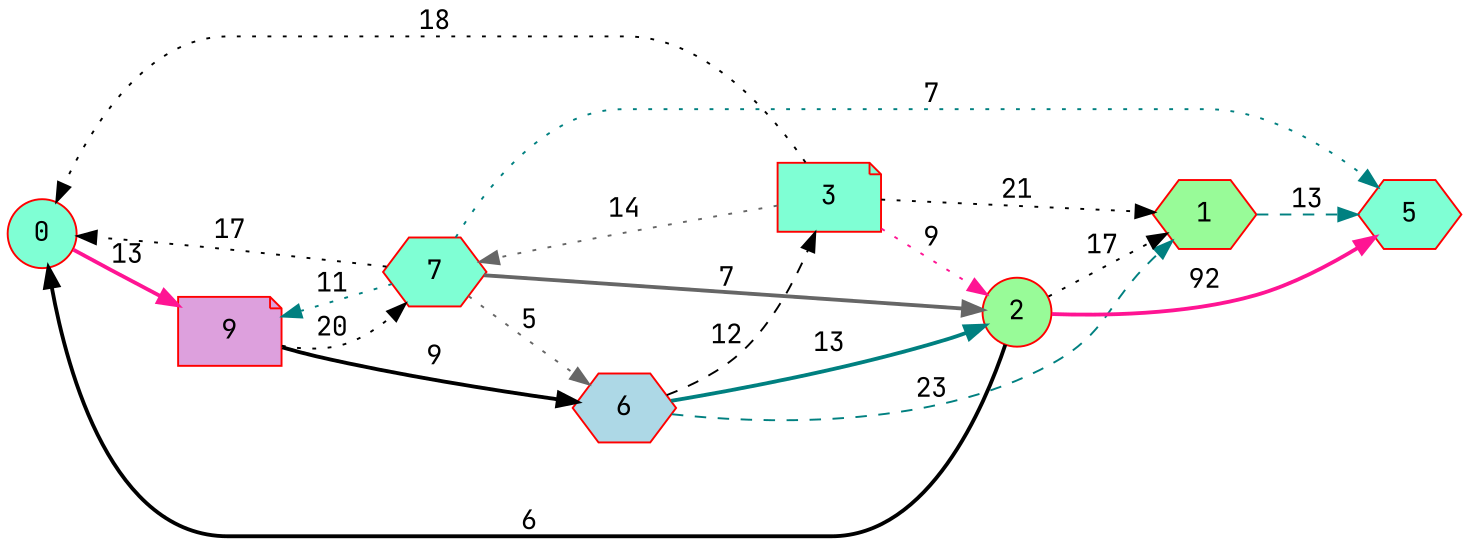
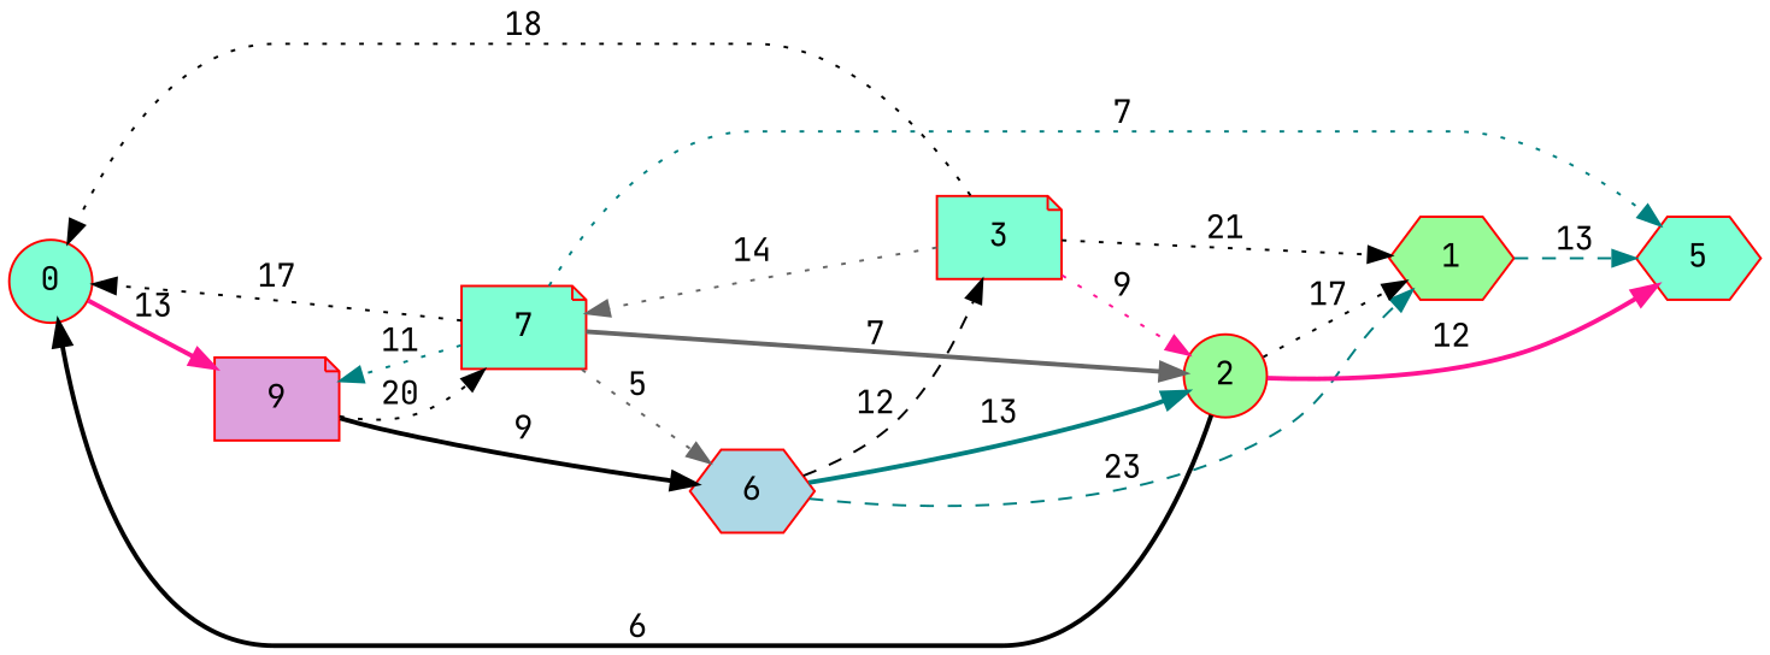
  digraph {
    fontname="JetBrains Mono"
    rankdir=LR
    node [color=red fillcolor=aquamarine fontname="JetBrains Mono" shape=hexagon style=filled]
    edge [color=black fontname="JetBrains Mono" style=dotted]
    0 [shape=circle]
    n2 [fillcolor=plum label=9 shape=note]
-   7
+   7 [shape=note]
    6 [fillcolor=lightblue]
    1 [fillcolor=palegreen]
    5
    2 [fillcolor=palegreen shape=circle]
    3 [shape=note]
    0 -> n2 [color=deeppink label=13 style=bold]
    n2 -> 7 [label=20]
    n2 -> 6 [label=9 style=bold]
    7 -> 0 [label=17]
    7 -> n2 [color=teal label=11]
    7 -> 6 [color=gray40 label=5]
    7 -> 5 [color=teal label=7]
    7 -> 2 [color=gray40 label=7 style=bold]
    6 -> 1 [color=teal label=23 style=dashed]
    6 -> 2 [color=teal label=13 style=bold]
    6 -> 3 [label=12 style=dashed]
    1 -> 5 [color=teal label=13 style=dashed]
    2 -> 0 [label=6 style=bold]
    2 -> 1 [label=17]
-   2 -> 5 [color=deeppink label=92 style=bold]
+   2 -> 5 [color=deeppink label=12 style=bold]
    3 -> 0 [label=18]
    3 -> 7 [color=gray40 label=14]
    3 -> 1 [label=21]
    3 -> 2 [color=deeppink label=9]
  }
